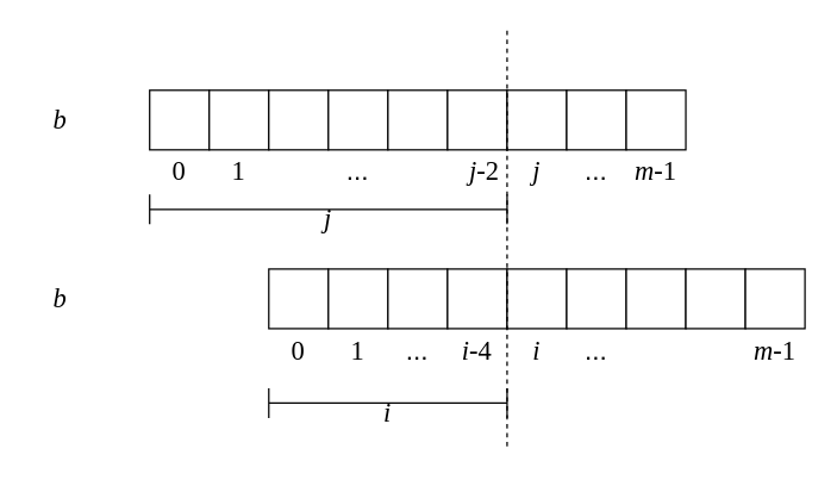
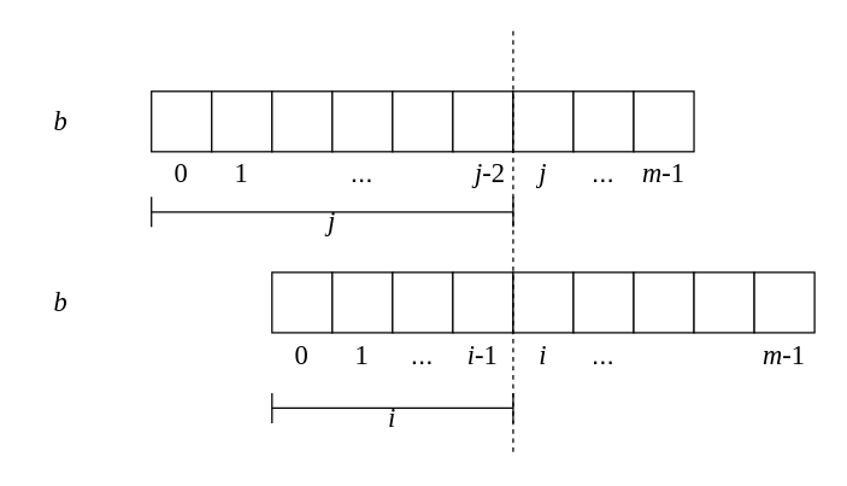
  <mxCell id="0" />
  <mxCell id="1" parent="0" />
  <mxCell id="2" value="" style="whiteSpace=wrap;html=1;aspect=fixed;" parent="1" vertex="1"><mxGeometry x="100" y="60" width="40" height="40" as="geometry" /></mxCell>
  <mxCell id="3" value="" style="whiteSpace=wrap;html=1;aspect=fixed;" parent="1" vertex="1"><mxGeometry x="140" y="60" width="40" height="40" as="geometry" /></mxCell>
  <mxCell id="4" value="" style="whiteSpace=wrap;html=1;aspect=fixed;" parent="1" vertex="1"><mxGeometry x="180" y="60" width="40" height="40" as="geometry" /></mxCell>
  <mxCell id="5" value="" style="whiteSpace=wrap;html=1;aspect=fixed;" parent="1" vertex="1"><mxGeometry x="220" y="60" width="40" height="40" as="geometry" /></mxCell>
  <mxCell id="6" value="" style="whiteSpace=wrap;html=1;aspect=fixed;" parent="1" vertex="1"><mxGeometry x="260" y="60" width="40" height="40" as="geometry" /></mxCell>
  <mxCell id="7" value="" style="whiteSpace=wrap;html=1;aspect=fixed;" parent="1" vertex="1"><mxGeometry x="300" y="60" width="40" height="40" as="geometry" /></mxCell>
  <mxCell id="8" value="" style="whiteSpace=wrap;html=1;aspect=fixed;" parent="1" vertex="1"><mxGeometry x="340" y="60" width="40" height="40" as="geometry" /></mxCell>
  <mxCell id="9" value="&lt;font face=&quot;cm&quot; style=&quot;font-size: 18px&quot;&gt;0&lt;/font&gt;" style="text;html=1;strokeColor=none;fillColor=none;align=center;verticalAlign=middle;whiteSpace=wrap;rounded=0;" parent="1" vertex="1"><mxGeometry x="110" y="110" width="20" height="10" as="geometry" /></mxCell>
  <mxCell id="10" value="&lt;font face=&quot;cm&quot; style=&quot;font-size: 18px&quot;&gt;1&lt;/font&gt;" style="text;html=1;strokeColor=none;fillColor=none;align=center;verticalAlign=middle;whiteSpace=wrap;rounded=0;" parent="1" vertex="1"><mxGeometry x="150" y="110" width="20" height="10" as="geometry" /></mxCell>
  <mxCell id="11" value="&lt;font style=&quot;font-size: 18px&quot;&gt;...&lt;/font&gt;" style="text;html=1;strokeColor=none;fillColor=none;align=center;verticalAlign=middle;whiteSpace=wrap;rounded=0;" parent="1" vertex="1"><mxGeometry x="230" y="110" width="20" height="10" as="geometry" /></mxCell>
  <mxCell id="12" value="&lt;font face=&quot;cm&quot; style=&quot;font-size: 18px&quot;&gt;&lt;i&gt;j&lt;/i&gt;&lt;/font&gt;" style="text;html=1;strokeColor=none;fillColor=none;align=center;verticalAlign=middle;whiteSpace=wrap;rounded=0;" parent="1" vertex="1"><mxGeometry x="350" y="110" width="20" height="10" as="geometry" /></mxCell>
  <mxCell id="13" value="&lt;font style=&quot;font-size: 18px&quot;&gt;...&lt;/font&gt;" style="text;html=1;strokeColor=none;fillColor=none;align=center;verticalAlign=middle;whiteSpace=wrap;rounded=0;" parent="1" vertex="1"><mxGeometry x="390" y="110" width="20" height="10" as="geometry" /></mxCell>
  <mxCell id="14" value="&lt;font face=&quot;cm&quot; style=&quot;font-size: 18px&quot;&gt;&lt;i&gt;m&lt;/i&gt;-1&lt;/font&gt;" style="text;html=1;strokeColor=none;fillColor=none;align=center;verticalAlign=middle;whiteSpace=wrap;rounded=0;" parent="1" vertex="1"><mxGeometry x="425" y="110" width="30" height="10" as="geometry" /></mxCell>
  <mxCell id="15" value="&lt;i&gt;&lt;font style=&quot;font-size: 18px&quot;&gt;b&lt;/font&gt;&lt;/i&gt;" style="text;html=1;strokeColor=none;fillColor=none;align=center;verticalAlign=middle;whiteSpace=wrap;rounded=0;fontFamily=cm;" parent="1" vertex="1"><mxGeometry x="20" y="70" width="40" height="20" as="geometry" /></mxCell>
  <mxCell id="16" value="&lt;font face=&quot;cm&quot; style=&quot;font-size: 18px&quot;&gt;&lt;i&gt;j&lt;/i&gt;-2&lt;/font&gt;" style="text;html=1;strokeColor=none;fillColor=none;align=center;verticalAlign=middle;whiteSpace=wrap;rounded=0;" vertex="1" parent="1"><mxGeometry x="310" y="110" width="30" height="10" as="geometry" /></mxCell>
  <mxCell id="17" value="" style="whiteSpace=wrap;html=1;aspect=fixed;" vertex="1" parent="1"><mxGeometry x="380" y="60" width="40" height="40" as="geometry" /></mxCell>
  <mxCell id="18" value="" style="whiteSpace=wrap;html=1;aspect=fixed;" vertex="1" parent="1"><mxGeometry x="420" y="60" width="40" height="40" as="geometry" /></mxCell>
  <mxCell id="19" value="" style="whiteSpace=wrap;html=1;aspect=fixed;" vertex="1" parent="1"><mxGeometry x="180" y="180" width="40" height="40" as="geometry" /></mxCell>
  <mxCell id="20" value="" style="whiteSpace=wrap;html=1;aspect=fixed;" vertex="1" parent="1"><mxGeometry x="220" y="180" width="40" height="40" as="geometry" /></mxCell>
  <mxCell id="21" value="" style="whiteSpace=wrap;html=1;aspect=fixed;" vertex="1" parent="1"><mxGeometry x="260" y="180" width="40" height="40" as="geometry" /></mxCell>
  <mxCell id="22" value="" style="whiteSpace=wrap;html=1;aspect=fixed;" vertex="1" parent="1"><mxGeometry x="300" y="180" width="40" height="40" as="geometry" /></mxCell>
  <mxCell id="23" value="" style="whiteSpace=wrap;html=1;aspect=fixed;" vertex="1" parent="1"><mxGeometry x="340" y="180" width="40" height="40" as="geometry" /></mxCell>
  <mxCell id="24" value="" style="whiteSpace=wrap;html=1;aspect=fixed;" vertex="1" parent="1"><mxGeometry x="380" y="180" width="40" height="40" as="geometry" /></mxCell>
  <mxCell id="25" value="" style="whiteSpace=wrap;html=1;aspect=fixed;" vertex="1" parent="1"><mxGeometry x="420" y="180" width="40" height="40" as="geometry" /></mxCell>
  <mxCell id="26" value="" style="whiteSpace=wrap;html=1;aspect=fixed;" vertex="1" parent="1"><mxGeometry x="460" y="180" width="40" height="40" as="geometry" /></mxCell>
  <mxCell id="27" value="" style="whiteSpace=wrap;html=1;aspect=fixed;" vertex="1" parent="1"><mxGeometry x="500" y="180" width="40" height="40" as="geometry" /></mxCell>
  <mxCell id="28" value="&lt;font face=&quot;cm&quot; style=&quot;font-size: 18px&quot;&gt;&lt;i&gt;m&lt;/i&gt;-1&lt;/font&gt;" style="text;html=1;strokeColor=none;fillColor=none;align=center;verticalAlign=middle;whiteSpace=wrap;rounded=0;" vertex="1" parent="1"><mxGeometry x="505" y="230" width="30" height="10" as="geometry" /></mxCell>
  <mxCell id="29" value="&lt;font face=&quot;cm&quot; style=&quot;font-size: 18px&quot;&gt;0&lt;/font&gt;" style="text;html=1;strokeColor=none;fillColor=none;align=center;verticalAlign=middle;whiteSpace=wrap;rounded=0;" vertex="1" parent="1"><mxGeometry x="190" y="230" width="20" height="10" as="geometry" /></mxCell>
  <mxCell id="30" value="&lt;font face=&quot;cm&quot; style=&quot;font-size: 18px&quot;&gt;1&lt;/font&gt;" style="text;html=1;strokeColor=none;fillColor=none;align=center;verticalAlign=middle;whiteSpace=wrap;rounded=0;" vertex="1" parent="1"><mxGeometry x="230" y="230" width="20" height="10" as="geometry" /></mxCell>
  <mxCell id="31" value="&lt;font style=&quot;font-size: 18px&quot;&gt;...&lt;/font&gt;" style="text;html=1;strokeColor=none;fillColor=none;align=center;verticalAlign=middle;whiteSpace=wrap;rounded=0;" vertex="1" parent="1"><mxGeometry x="270" y="230" width="20" height="10" as="geometry" /></mxCell>
- <mxCell id="32" value="&lt;font face=&quot;cm&quot; style=&quot;font-size: 18px&quot;&gt;&lt;i&gt;i&lt;/i&gt;-4&lt;/font&gt;" style="text;html=1;strokeColor=none;fillColor=none;align=center;verticalAlign=middle;whiteSpace=wrap;rounded=0;" vertex="1" parent="1"><mxGeometry x="305" y="230" width="30" height="10" as="geometry" /></mxCell>
+ <mxCell id="32" value="&lt;font face=&quot;cm&quot; style=&quot;font-size: 18px&quot;&gt;&lt;i&gt;i&lt;/i&gt;-1&lt;/font&gt;" style="text;html=1;strokeColor=none;fillColor=none;align=center;verticalAlign=middle;whiteSpace=wrap;rounded=0;" vertex="1" parent="1"><mxGeometry x="305" y="230" width="30" height="10" as="geometry" /></mxCell>
  <mxCell id="33" value="&lt;font face=&quot;cm&quot; style=&quot;font-size: 18px&quot;&gt;&lt;i&gt;j&lt;/i&gt;&lt;/font&gt;" style="shape=crossbar;whiteSpace=wrap;html=1;rounded=1;verticalAlign=top;" vertex="1" parent="1"><mxGeometry x="100" y="130" width="240" height="20" as="geometry" /></mxCell>
  <mxCell id="34" value="&lt;font face=&quot;cm&quot; style=&quot;font-size: 18px&quot;&gt;&lt;i&gt;i&lt;/i&gt;&lt;/font&gt;" style="shape=crossbar;whiteSpace=wrap;html=1;rounded=1;verticalAlign=top;" vertex="1" parent="1"><mxGeometry x="180" y="260" width="160" height="20" as="geometry" /></mxCell>
  <mxCell id="35" value="&lt;i&gt;&lt;font style=&quot;font-size: 18px&quot;&gt;b&lt;/font&gt;&lt;/i&gt;" style="text;html=1;strokeColor=none;fillColor=none;align=center;verticalAlign=middle;whiteSpace=wrap;rounded=0;fontFamily=cm;" vertex="1" parent="1"><mxGeometry x="20" y="190" width="40" height="20" as="geometry" /></mxCell>
  <mxCell id="36" value="" style="endArrow=none;dashed=1;html=1;" edge="1" parent="1"><mxGeometry width="50" height="50" relative="1" as="geometry"><mxPoint x="340" y="20" as="sourcePoint" /><mxPoint x="340" y="300" as="targetPoint" /></mxGeometry></mxCell>
  <mxCell id="37" value="&lt;font face=&quot;cm&quot; style=&quot;font-size: 18px&quot;&gt;&lt;i&gt;i&lt;/i&gt;&lt;/font&gt;" style="text;html=1;strokeColor=none;fillColor=none;align=center;verticalAlign=middle;whiteSpace=wrap;rounded=0;" vertex="1" parent="1"><mxGeometry x="345" y="230" width="30" height="10" as="geometry" /></mxCell>
  <mxCell id="38" value="&lt;font style=&quot;font-size: 18px&quot;&gt;...&lt;/font&gt;" style="text;html=1;strokeColor=none;fillColor=none;align=center;verticalAlign=middle;whiteSpace=wrap;rounded=0;" vertex="1" parent="1"><mxGeometry x="390" y="230" width="20" height="10" as="geometry" /></mxCell>
